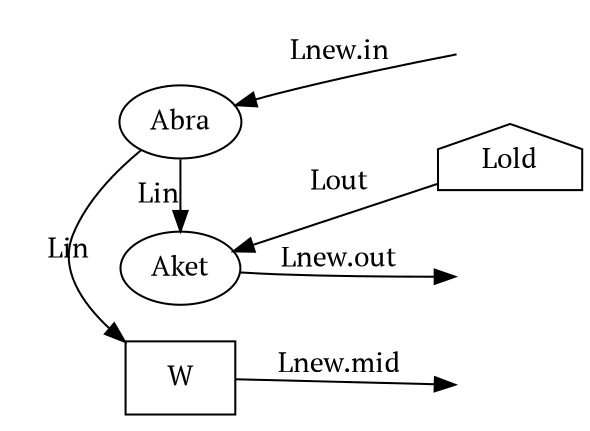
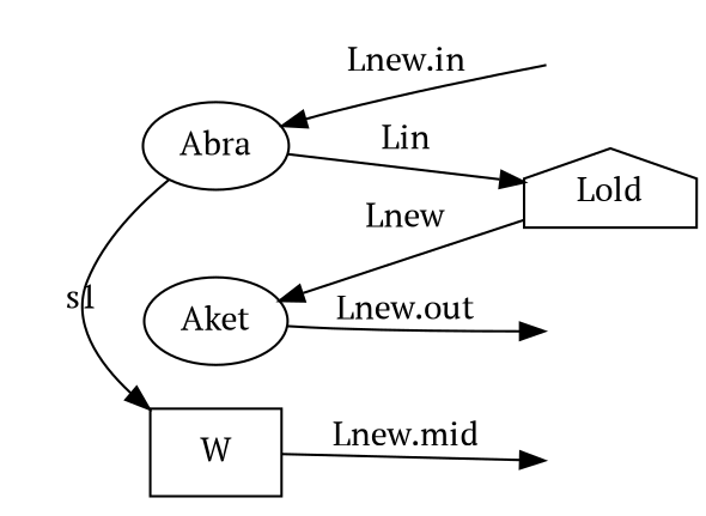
  digraph {
    fontname="PT Serif"
    rankdir=LR
    node [fontname="PT Serif"]
    edge [fontname="PT Serif"]
    n1 [label=Aket]
    n2 [label=Abra]
    n3 [label=W shape=box]
    n4 [label=" " style=invisible]
    n5 [label=" " style=invisible]
    n6 [label=" " style=invisible]
    n7 [label=Lold shape=house]
    subgraph sub_1 {
      rank=same
      n1
      n2
      n3
    }
    subgraph sub_2 {
      rank=same
      n4
      n5
      n6
    }
    n1 -> n4 [label="Lnew.out"]
-   n2 -> n3 [label=Lin]
-   n2 -> n1 [label=Lin]
+   n2 -> n3 [label=s1]
+   n2 -> n7 [label=Lin]
    n3 -> n6 [label="Lnew.mid"]
    n5 -> n2 [label="Lnew.in"]
-   n7 -> n1 [label=Lout]
+   n7 -> n1 [label=Lnew]
  }
